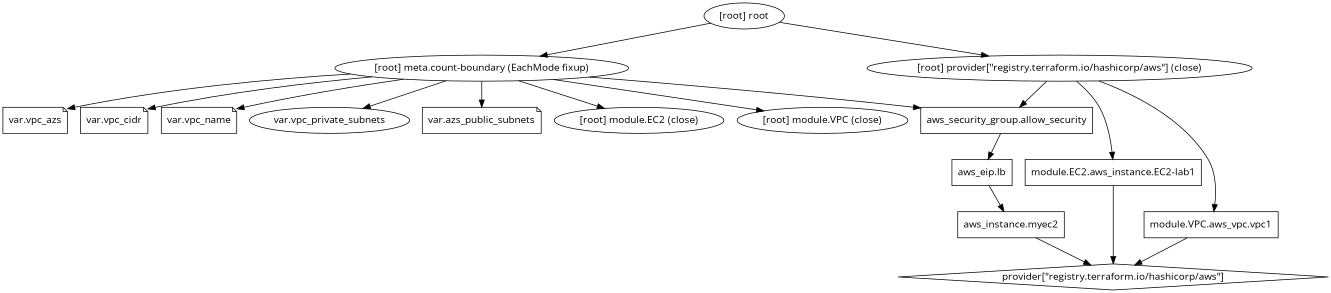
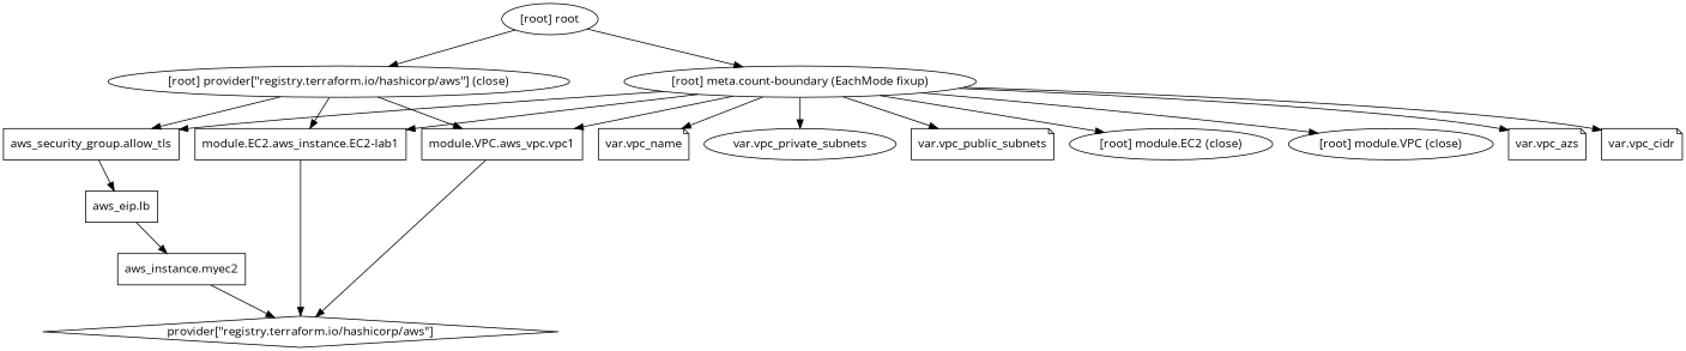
  digraph {
    compound=true
    fontname="Open Sans"
    newrank=true
    node [fontname="Open Sans"]
    edge [fontname="Open Sans"]
    n1 [label="aws_eip.lb" shape=box]
    n2 [label="aws_instance.myec2" shape=box]
    n3 [label="provider[\"registry.terraform.io/hashicorp/aws\"]" shape=diamond]
-   n4 [label="aws_security_group.allow_security" shape=box]
+   n4 [label="aws_security_group.allow_tls" shape=box]
    n5 [label="module.EC2.aws_instance.EC2-lab1" shape=box]
    n6 [label="module.VPC.aws_vpc.vpc1" shape=box]
    n7 [label="var.vpc_azs" shape=note]
    n8 [label="var.vpc_cidr" shape=note]
    n9 [label="var.vpc_name" shape=note]
    n10 [label="var.vpc_private_subnets" shape=ellipse]
-   n11 [label="var.azs_public_subnets" shape=note]
+   n11 [label="var.vpc_public_subnets" shape=note]
    "[root] meta.count-boundary (EachMode fixup)"
    "[root] module.EC2 (close)"
    "[root] module.VPC (close)"
    "[root] provider[\"registry.terraform.io/hashicorp/aws\"] (close)"
    "[root] root"
    subgraph sub_1 {
      n1
      n2
      n3
      n4
      n5
      n6
      n7
      n8
      n9
      n10
      n11
      "[root] meta.count-boundary (EachMode fixup)"
      "[root] module.EC2 (close)"
      "[root] module.VPC (close)"
      "[root] provider[\"registry.terraform.io/hashicorp/aws\"] (close)"
      "[root] root"
    }
    n1 -> n2
    n2 -> n3
    n4 -> n1
    n5 -> n3
    n6 -> n3
    "[root] meta.count-boundary (EachMode fixup)" -> n4
+   "[root] meta.count-boundary (EachMode fixup)" -> n5
+   "[root] meta.count-boundary (EachMode fixup)" -> n6
    "[root] meta.count-boundary (EachMode fixup)" -> n7
    "[root] meta.count-boundary (EachMode fixup)" -> n8
    "[root] meta.count-boundary (EachMode fixup)" -> n9
    "[root] meta.count-boundary (EachMode fixup)" -> n10
    "[root] meta.count-boundary (EachMode fixup)" -> n11
    "[root] meta.count-boundary (EachMode fixup)" -> "[root] module.EC2 (close)"
    "[root] meta.count-boundary (EachMode fixup)" -> "[root] module.VPC (close)"
    "[root] provider[\"registry.terraform.io/hashicorp/aws\"] (close)" -> n4
    "[root] provider[\"registry.terraform.io/hashicorp/aws\"] (close)" -> n5
    "[root] provider[\"registry.terraform.io/hashicorp/aws\"] (close)" -> n6
    "[root] root" -> "[root] meta.count-boundary (EachMode fixup)"
    "[root] root" -> "[root] provider[\"registry.terraform.io/hashicorp/aws\"] (close)"
  }
